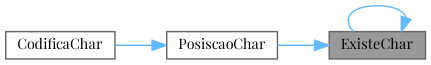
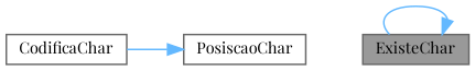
  digraph {
    fontname="Playfair Display"
    rankdir=RL
    node [color=grey40 fillcolor=white fontname="Playfair Display" fontsize=10 shape=box style=filled]
    edge [color=steelblue1 dir=back fontname="Playfair Display" fontsize=10 labelfontname=Helvetica labelfontsize=10 style=solid]
    n1 [color=gray40 fillcolor=grey60 fontcolor=black height=0.2 label=ExisteChar width=0.4]
    n2 [height=0.2 label=PosiscaoChar width=0.4]
    n3 [height=0.2 label=CodificaChar width=0.4]
    n1 -> n1
-   n1 -> n2
    n2 -> n3
  }
